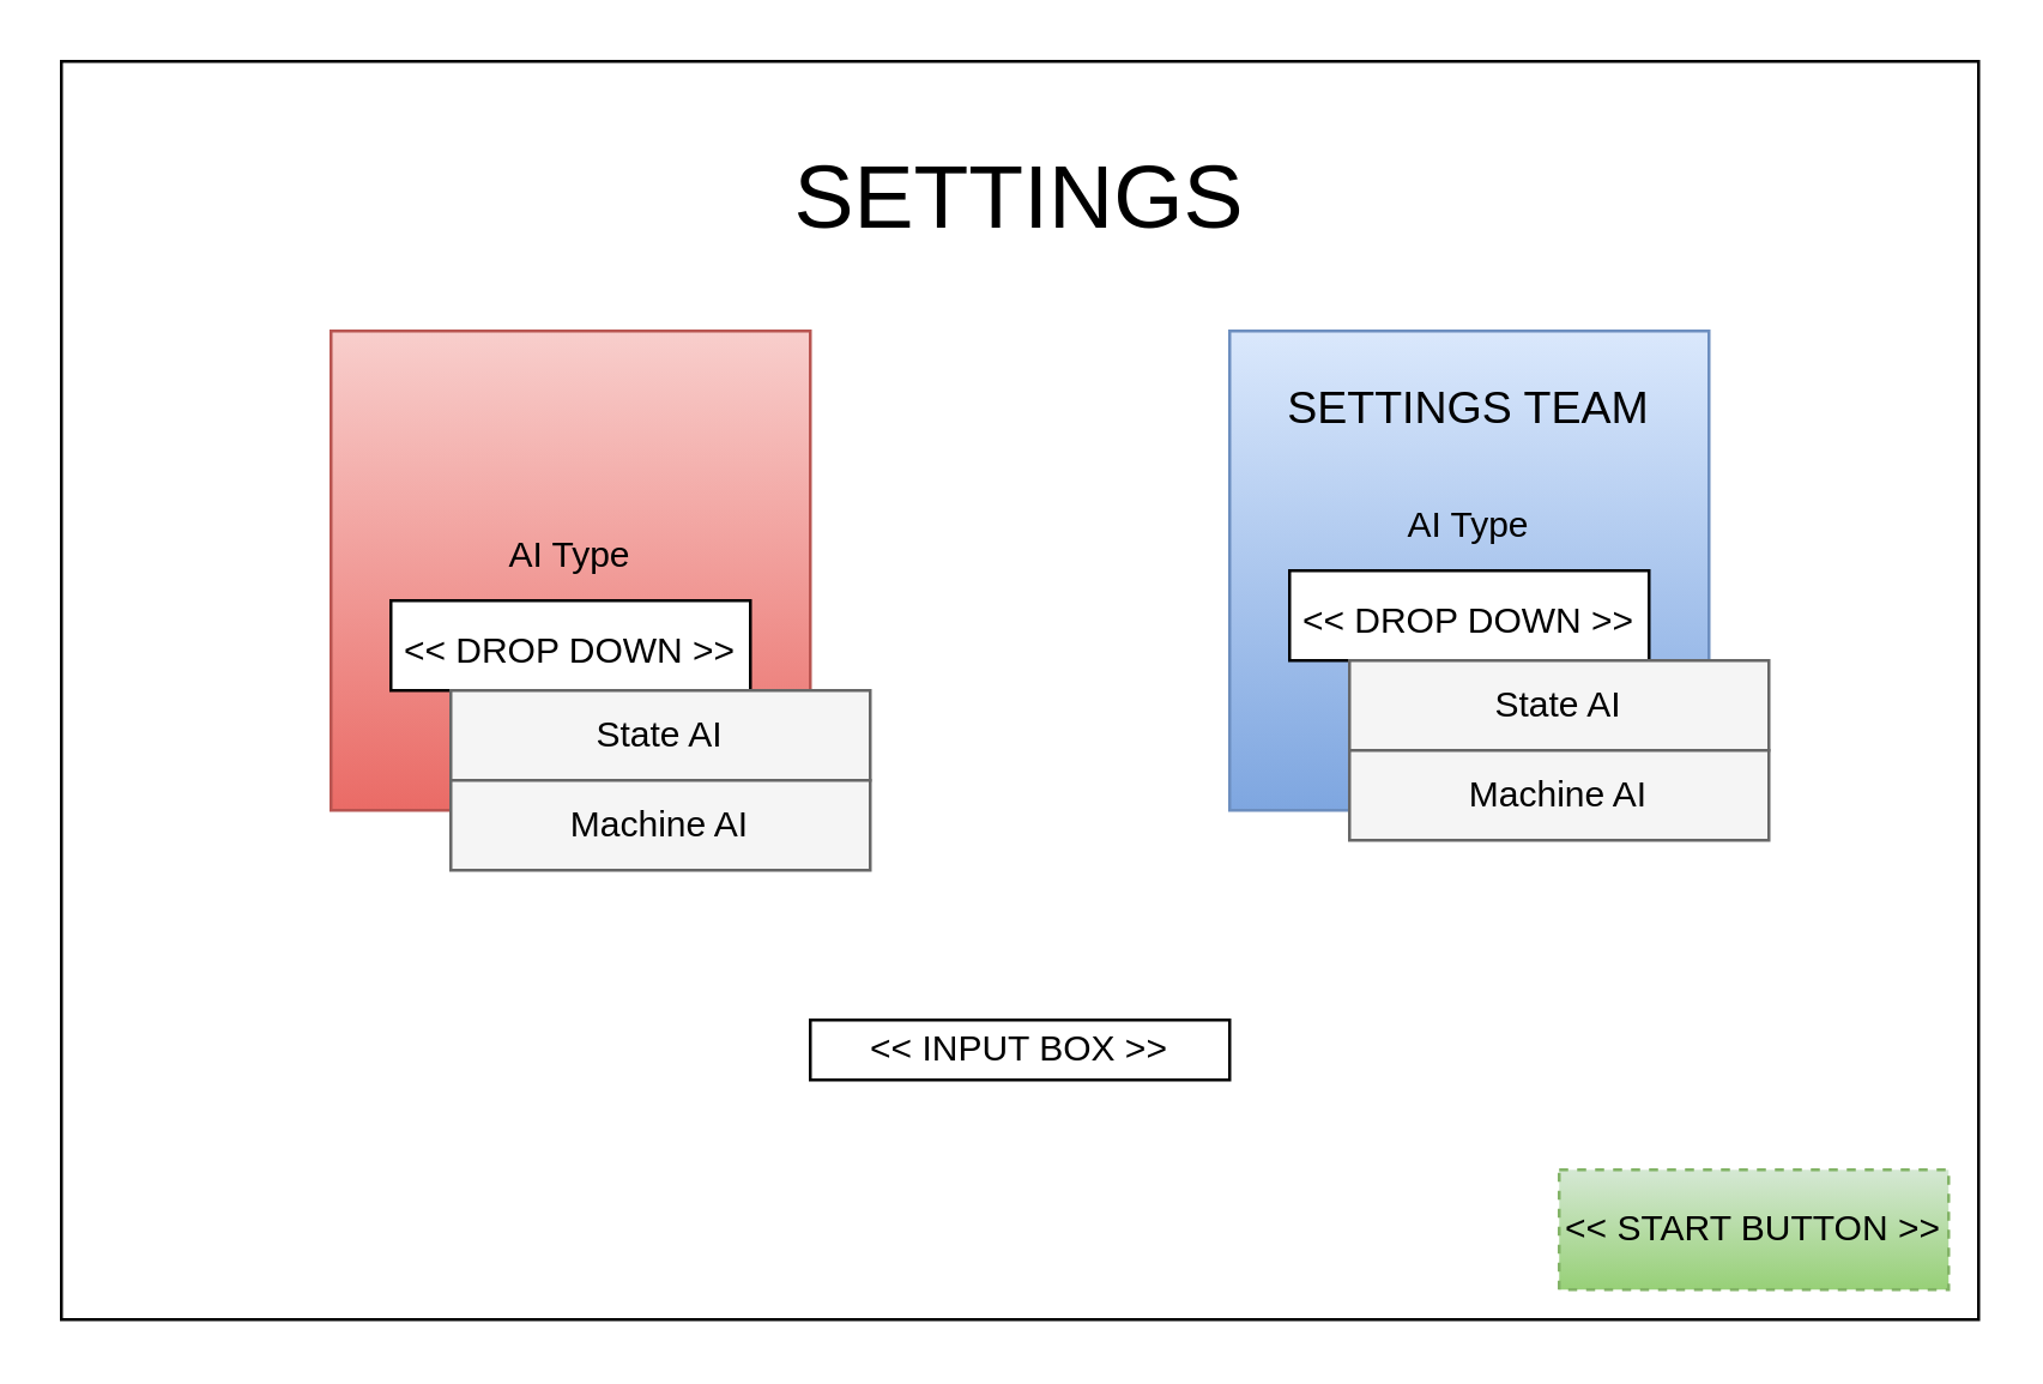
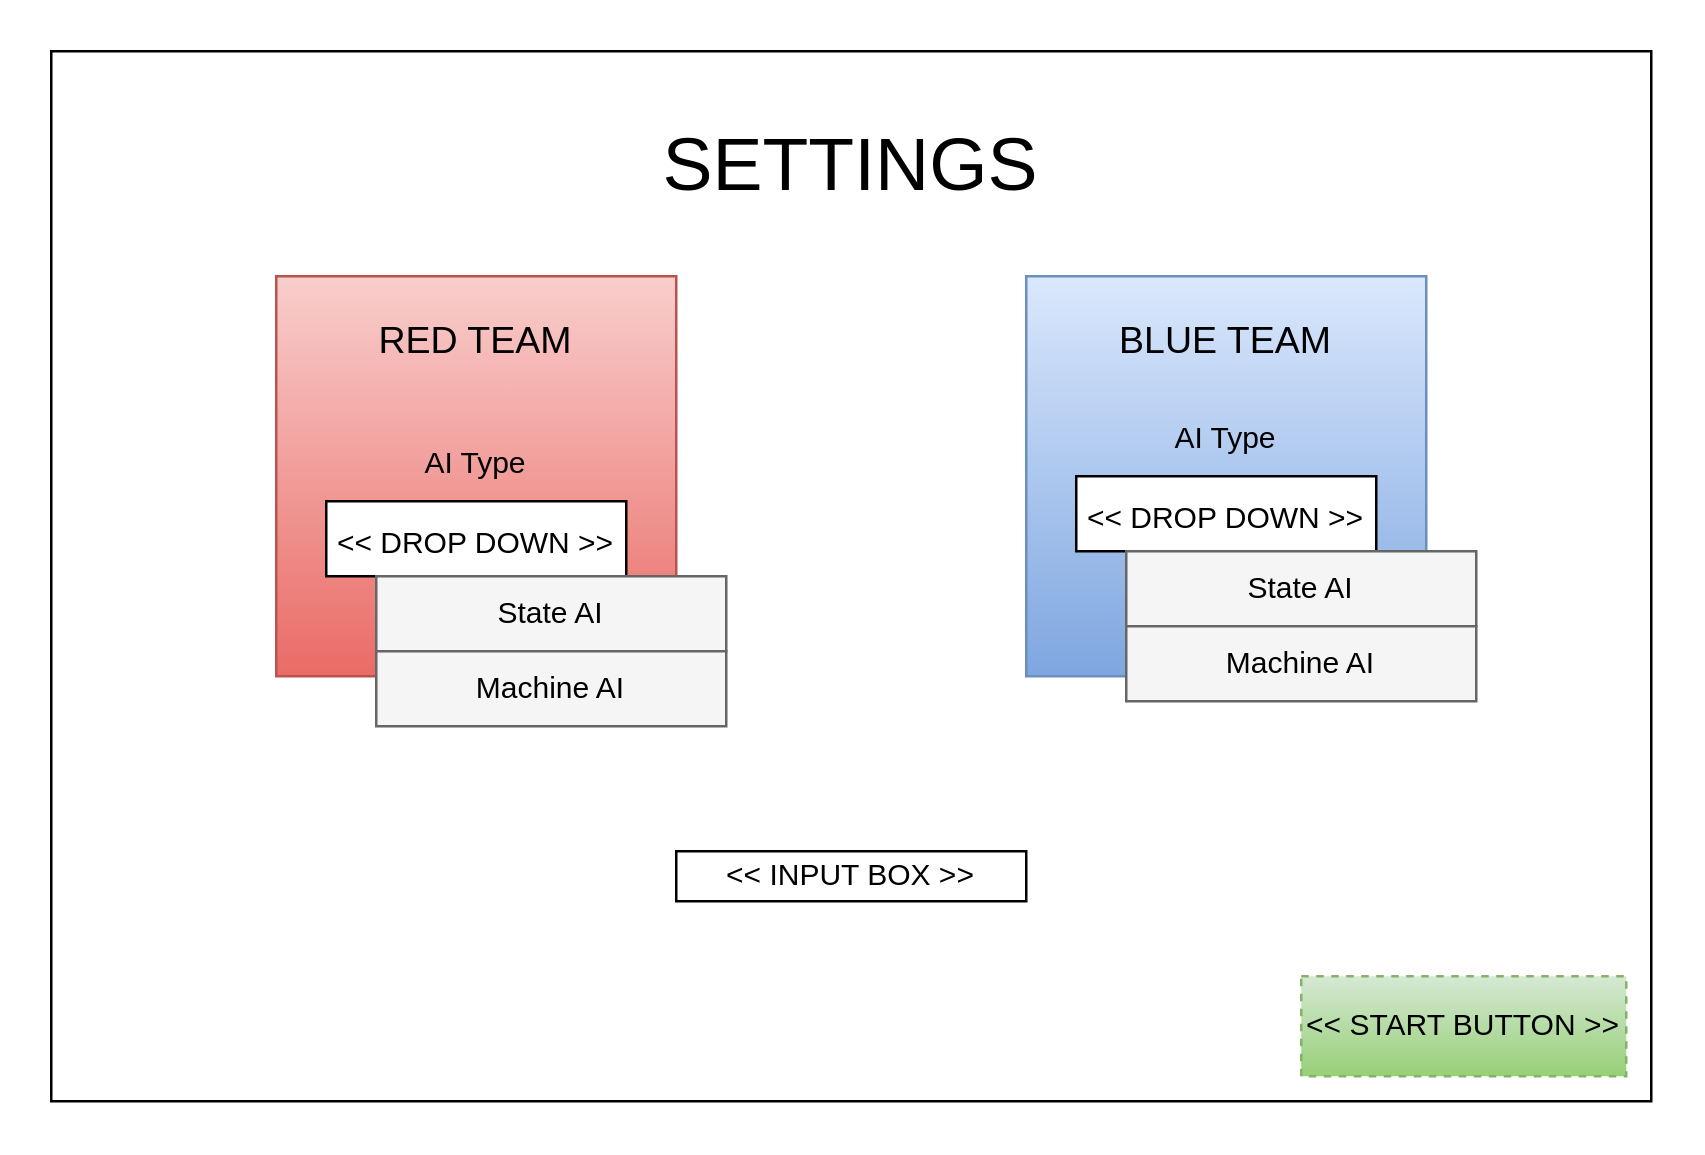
  <mxCell id="0" />
  <mxCell id="1" parent="0" />
  <mxCell id="2" value="" style="rounded=0;whiteSpace=wrap;html=1;" parent="1" vertex="1"><mxGeometry x="20" y="20" width="640" height="420" as="geometry" /></mxCell>
  <mxCell id="3" value="" style="whiteSpace=wrap;html=1;aspect=fixed;fillColor=#f8cecc;gradientColor=#ea6b66;strokeColor=#b85450;" parent="1" vertex="1"><mxGeometry x="110" y="110" width="160" height="160" as="geometry" /></mxCell>
  <mxCell id="4" value="" style="whiteSpace=wrap;html=1;aspect=fixed;fillColor=#dae8fc;gradientColor=#7ea6e0;strokeColor=#6c8ebf;" parent="1" vertex="1"><mxGeometry x="410" y="110" width="160" height="160" as="geometry" /></mxCell>
  <mxCell id="5" value="&amp;lt;&amp;lt; INPUT BOX &amp;gt;&amp;gt;" style="rounded=0;whiteSpace=wrap;html=1;" parent="1" vertex="1"><mxGeometry x="270" y="340" width="140" height="20" as="geometry" /></mxCell>
  <mxCell id="6" value="&amp;lt;&amp;lt; START BUTTON &amp;gt;&amp;gt;" style="rounded=0;whiteSpace=wrap;html=1;fillColor=#d5e8d4;gradientColor=#97d077;strokeColor=#82b366;dashed=1;" parent="1" vertex="1"><mxGeometry x="520" y="390" width="130" height="40" as="geometry" /></mxCell>
  <mxCell id="7" value="&lt;font style=&quot;font-size: 30px;&quot;&gt;SETTINGS&lt;/font&gt;" style="text;html=1;strokeColor=none;fillColor=none;align=center;verticalAlign=middle;whiteSpace=wrap;rounded=0;" parent="1" vertex="1"><mxGeometry x="210" y="50" width="260" height="30" as="geometry" /></mxCell>
- <mxCell id="9" value="SETTINGS TEAM" style="text;html=1;strokeColor=none;fillColor=none;align=center;verticalAlign=middle;whiteSpace=wrap;rounded=0;fontSize=15;" parent="1" vertex="1"><mxGeometry x="410" y="120" width="160" height="30" as="geometry" /></mxCell>
+ <mxCell id="8" value="RED TEAM" style="text;html=1;strokeColor=none;fillColor=none;align=center;verticalAlign=middle;whiteSpace=wrap;rounded=0;fontSize=15;" parent="1" vertex="1"><mxGeometry x="110" y="120" width="160" height="30" as="geometry" /></mxCell>
+ <mxCell id="9" value="BLUE TEAM" style="text;html=1;strokeColor=none;fillColor=none;align=center;verticalAlign=middle;whiteSpace=wrap;rounded=0;fontSize=15;" parent="1" vertex="1"><mxGeometry x="410" y="120" width="160" height="30" as="geometry" /></mxCell>
  <mxCell id="10" value="&lt;font style=&quot;font-size: 12px;&quot;&gt;&amp;lt;&amp;lt; DROP DOWN &amp;gt;&amp;gt;&lt;/font&gt;" style="rounded=0;whiteSpace=wrap;html=1;fontSize=15;" parent="1" vertex="1"><mxGeometry x="130" y="200" width="120" height="30" as="geometry" /></mxCell>
  <mxCell id="11" value="&lt;font style=&quot;font-size: 12px;&quot;&gt;&amp;lt;&amp;lt; DROP DOWN &amp;gt;&amp;gt;&lt;/font&gt;" style="rounded=0;whiteSpace=wrap;html=1;fontSize=15;" parent="1" vertex="1"><mxGeometry x="430" y="190" width="120" height="30" as="geometry" /></mxCell>
  <mxCell id="12" value="AI Type" style="text;html=1;strokeColor=none;fillColor=none;align=center;verticalAlign=middle;whiteSpace=wrap;rounded=0;fontSize=12;" parent="1" vertex="1"><mxGeometry x="160" y="170" width="60" height="30" as="geometry" /></mxCell>
  <mxCell id="13" value="AI Type" style="text;html=1;strokeColor=none;fillColor=none;align=center;verticalAlign=middle;whiteSpace=wrap;rounded=0;fontSize=12;" parent="1" vertex="1"><mxGeometry x="460" y="160" width="60" height="30" as="geometry" /></mxCell>
  <mxCell id="14" value="" style="rounded=0;whiteSpace=wrap;html=1;fontSize=12;fillColor=#f5f5f5;strokeColor=#666666;fontColor=#333333;" parent="1" vertex="1"><mxGeometry x="150" y="230" width="140" height="30" as="geometry" /></mxCell>
  <mxCell id="15" value="State AI" style="text;html=1;strokeColor=none;fillColor=none;align=center;verticalAlign=middle;whiteSpace=wrap;rounded=0;fontSize=12;" parent="1" vertex="1"><mxGeometry x="150" y="235" width="140" height="20" as="geometry" /></mxCell>
  <mxCell id="16" value="" style="rounded=0;whiteSpace=wrap;html=1;fontSize=12;fillColor=#f5f5f5;strokeColor=#666666;fontColor=#333333;" parent="1" vertex="1"><mxGeometry x="150" y="260" width="140" height="30" as="geometry" /></mxCell>
  <mxCell id="17" value="Machine AI" style="text;html=1;strokeColor=none;fillColor=none;align=center;verticalAlign=middle;whiteSpace=wrap;rounded=0;fontSize=12;" parent="1" vertex="1"><mxGeometry x="150" y="265" width="140" height="20" as="geometry" /></mxCell>
  <mxCell id="18" value="" style="rounded=0;whiteSpace=wrap;html=1;fontSize=12;fillColor=#f5f5f5;strokeColor=#666666;fontColor=#333333;" parent="1" vertex="1"><mxGeometry x="450" y="220" width="140" height="30" as="geometry" /></mxCell>
  <mxCell id="19" value="State AI" style="text;html=1;strokeColor=none;fillColor=none;align=center;verticalAlign=middle;whiteSpace=wrap;rounded=0;fontSize=12;" parent="1" vertex="1"><mxGeometry x="450" y="225" width="140" height="20" as="geometry" /></mxCell>
  <mxCell id="20" value="" style="rounded=0;whiteSpace=wrap;html=1;fontSize=12;fillColor=#f5f5f5;strokeColor=#666666;fontColor=#333333;" parent="1" vertex="1"><mxGeometry x="450" y="250" width="140" height="30" as="geometry" /></mxCell>
  <mxCell id="21" value="Machine AI" style="text;html=1;strokeColor=none;fillColor=none;align=center;verticalAlign=middle;whiteSpace=wrap;rounded=0;fontSize=12;" parent="1" vertex="1"><mxGeometry x="450" y="255" width="140" height="20" as="geometry" /></mxCell>
